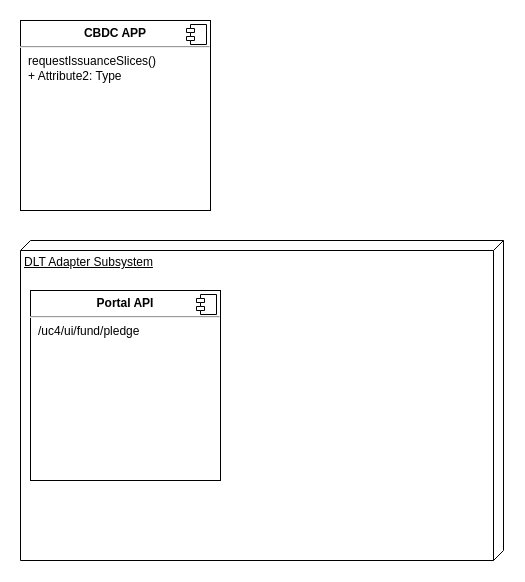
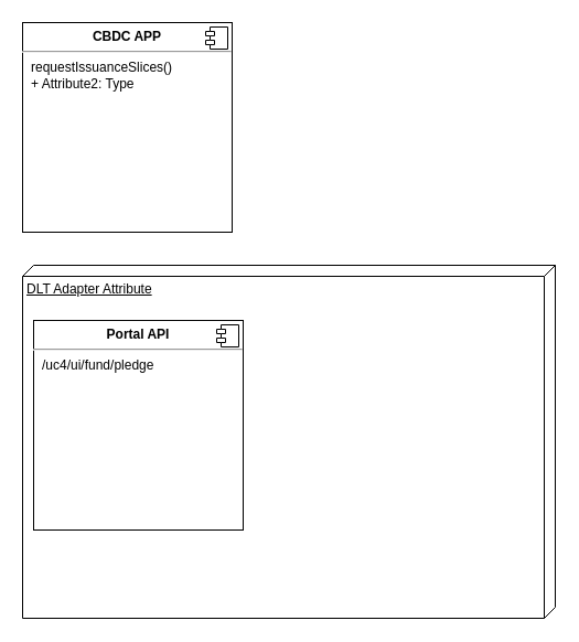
  <mxCell id="0" />
  <mxCell id="1" parent="0" />
- <mxCell id="2" value="DLT Adapter Subsystem" style="verticalAlign=top;align=left;spacingTop=8;spacingLeft=2;spacingRight=12;shape=cube;size=10;direction=south;fontStyle=4;html=1;" vertex="1" parent="1"><mxGeometry x="20" y="240" width="483" height="320" as="geometry" /></mxCell>
+ <mxCell id="2" value="DLT Adapter Attribute" style="verticalAlign=top;align=left;spacingTop=8;spacingLeft=2;spacingRight=12;shape=cube;size=10;direction=south;fontStyle=4;html=1;" vertex="1" parent="1"><mxGeometry x="20" y="240" width="483" height="320" as="geometry" /></mxCell>
  <mxCell id="3" value="&lt;p style=&quot;margin: 0px ; margin-top: 6px ; text-align: center&quot;&gt;&lt;b&gt;CBDC APP&lt;/b&gt;&lt;/p&gt;&lt;hr&gt;&lt;p style=&quot;margin: 0px ; margin-left: 8px&quot;&gt;requestIssuanceSlices()&amp;nbsp;&lt;br&gt;+ Attribute2: Type&lt;/p&gt;" style="align=left;overflow=fill;html=1;" vertex="1" parent="1"><mxGeometry x="20" y="20" width="190" height="190" as="geometry" /></mxCell>
  <mxCell id="4" value="" style="shape=component;jettyWidth=8;jettyHeight=4;" vertex="1" parent="3"><mxGeometry x="1" width="20" height="20" relative="1" as="geometry"><mxPoint x="-24" y="4" as="offset" /></mxGeometry></mxCell>
  <mxCell id="5" value="&lt;p style=&quot;margin: 0px ; margin-top: 6px ; text-align: center&quot;&gt;&lt;b&gt;Portal API&lt;/b&gt;&lt;/p&gt;&lt;hr&gt;&lt;p style=&quot;margin: 0px ; margin-left: 8px&quot;&gt;/uc4/ui/fund/pledge&lt;br&gt;&lt;/p&gt;" style="align=left;overflow=fill;html=1;" vertex="1" parent="1"><mxGeometry x="30" y="290" width="190" height="190" as="geometry" /></mxCell>
  <mxCell id="6" value="" style="shape=component;jettyWidth=8;jettyHeight=4;" vertex="1" parent="5"><mxGeometry x="1" width="20" height="20" relative="1" as="geometry"><mxPoint x="-24" y="4" as="offset" /></mxGeometry></mxCell>
